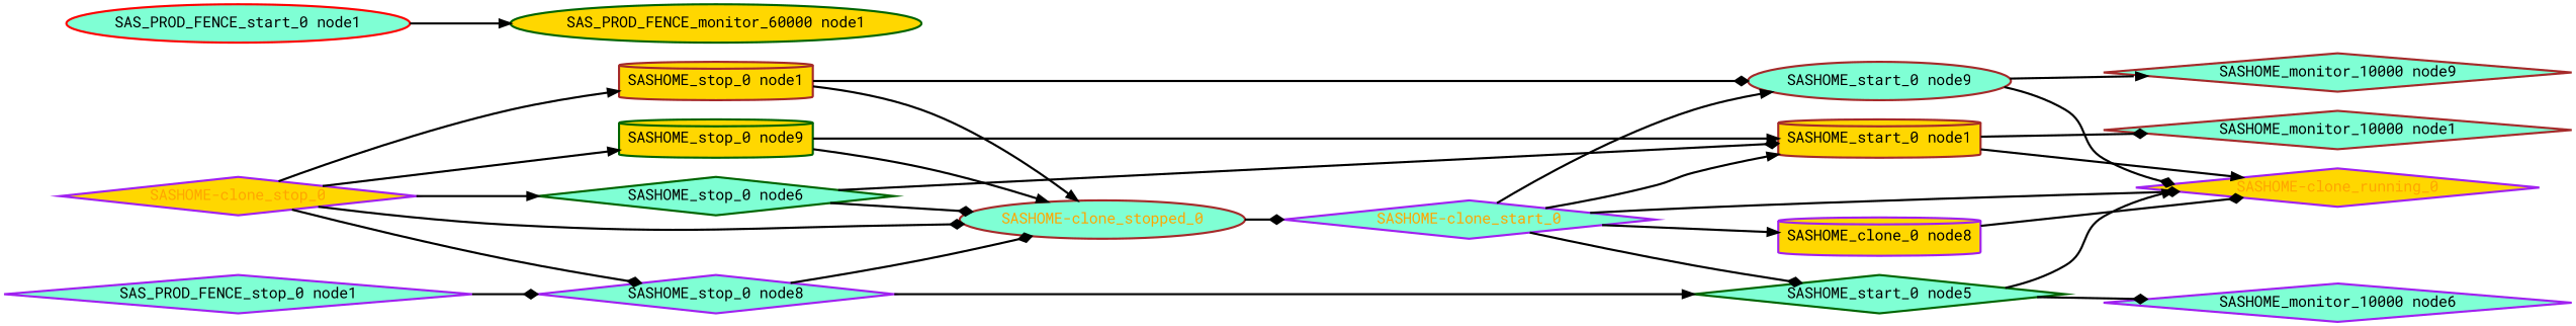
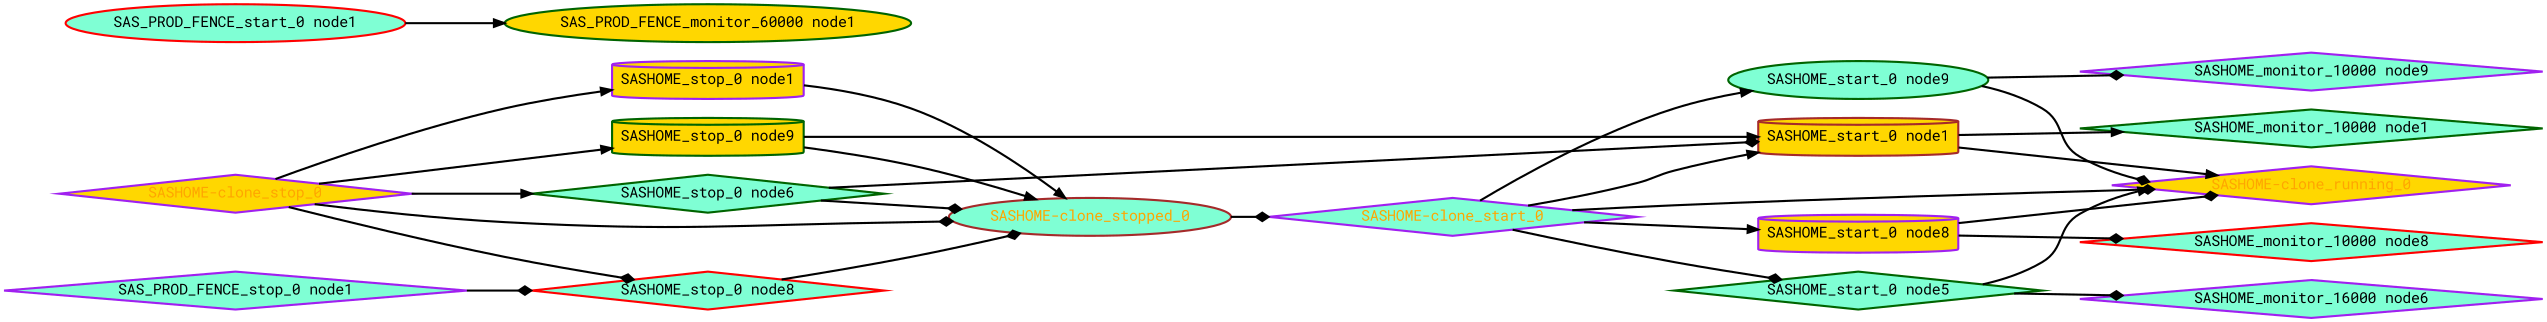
  digraph {
    fontname="Roboto Mono"
    rankdir=LR
    node [color=purple fillcolor=aquamarine fontcolor=black fontname="Roboto Mono" shape=diamond style="bold,filled"]
    edge [arrowhead=diamond fontname="Roboto Mono" style=bold]
    "SASHOME-clone_running_0" [fillcolor=gold fontcolor=orange]
    "SASHOME-clone_start_0" [fontcolor=orange]
    "SASHOME_start_0 node1" [color=brown fillcolor=gold shape=cylinder]
    n4 [color=darkgreen label="SASHOME_start_0 node5"]
-   "SASHOME_start_0 node8" [fillcolor=gold shape=cylinder label="SASHOME_clone_0 node8"]
-   "SASHOME_start_0 node9" [color=brown shape=ellipse]
-   "SASHOME_monitor_10000 node1" [color=brown]
-   "SASHOME_monitor_10000 node6"
-   "SASHOME_monitor_10000 node9" [color=brown]
+   "SASHOME_start_0 node8" [fillcolor=gold shape=cylinder]
+   "SASHOME_start_0 node9" [color=darkgreen shape=ellipse]
+   "SASHOME_monitor_10000 node1" [color=darkgreen]
+   "SASHOME_monitor_10000 node6" [label="SASHOME_monitor_16000 node6"]
+   "SASHOME_monitor_10000 node8" [color=red]
+   "SASHOME_monitor_10000 node9"
    "SASHOME-clone_stop_0" [fillcolor=gold fontcolor=orange]
    "SASHOME-clone_stopped_0" [color=brown fontcolor=orange shape=ellipse]
-   "SASHOME_stop_0 node1" [color=brown fillcolor=gold shape=cylinder]
+   "SASHOME_stop_0 node1" [fillcolor=gold shape=cylinder]
    "SASHOME_stop_0 node6" [color=darkgreen]
-   "SASHOME_stop_0 node8"
+   "SASHOME_stop_0 node8" [color=red]
    "SASHOME_stop_0 node9" [color=darkgreen fillcolor=gold shape=cylinder]
    "SAS_PROD_FENCE_monitor_60000 node1" [color=darkgreen fillcolor=gold shape=ellipse]
    "SAS_PROD_FENCE_start_0 node1" [color=red shape=ellipse]
    "SAS_PROD_FENCE_stop_0 node1"
    "SASHOME-clone_start_0" -> "SASHOME-clone_running_0"
    "SASHOME-clone_start_0" -> "SASHOME_start_0 node1" [arrowhead=normal]
    "SASHOME-clone_start_0" -> n4
    "SASHOME-clone_start_0" -> "SASHOME_start_0 node8" [arrowhead=normal]
    "SASHOME-clone_start_0" -> "SASHOME_start_0 node9" [arrowhead=normal]
    "SASHOME_start_0 node1" -> "SASHOME-clone_running_0" [arrowhead=normal]
-   "SASHOME_start_0 node1" -> "SASHOME_monitor_10000 node1"
+   "SASHOME_start_0 node1" -> "SASHOME_monitor_10000 node1" [arrowhead=normal]
    n4 -> "SASHOME-clone_running_0" [arrowhead=normal]
    n4 -> "SASHOME_monitor_10000 node6"
    "SASHOME_start_0 node8" -> "SASHOME-clone_running_0"
+   "SASHOME_start_0 node8" -> "SASHOME_monitor_10000 node8"
    "SASHOME_start_0 node9" -> "SASHOME-clone_running_0"
-   "SASHOME_start_0 node9" -> "SASHOME_monitor_10000 node9" [arrowhead=normal]
+   "SASHOME_start_0 node9" -> "SASHOME_monitor_10000 node9"
    "SASHOME-clone_stop_0" -> "SASHOME-clone_stopped_0"
    "SASHOME-clone_stop_0" -> "SASHOME_stop_0 node1" [arrowhead=normal]
    "SASHOME-clone_stop_0" -> "SASHOME_stop_0 node6" [arrowhead=normal]
    "SASHOME-clone_stop_0" -> "SASHOME_stop_0 node8"
    "SASHOME-clone_stop_0" -> "SASHOME_stop_0 node9" [arrowhead=normal]
    "SASHOME-clone_stopped_0" -> "SASHOME-clone_start_0"
-   "SASHOME_stop_0 node1" -> "SASHOME_start_0 node9"
    "SASHOME_stop_0 node1" -> "SASHOME-clone_stopped_0" [arrowhead=normal]
    "SASHOME_stop_0 node6" -> "SASHOME_start_0 node1"
    "SASHOME_stop_0 node6" -> "SASHOME-clone_stopped_0"
-   "SASHOME_stop_0 node8" -> n4 [arrowhead=normal]
    "SASHOME_stop_0 node8" -> "SASHOME-clone_stopped_0"
    "SASHOME_stop_0 node9" -> "SASHOME_start_0 node1" [arrowhead=normal]
    "SASHOME_stop_0 node9" -> "SASHOME-clone_stopped_0" [arrowhead=normal]
    "SAS_PROD_FENCE_start_0 node1" -> "SAS_PROD_FENCE_monitor_60000 node1" [arrowhead=normal]
    "SAS_PROD_FENCE_stop_0 node1" -> "SASHOME_stop_0 node8"
  }
